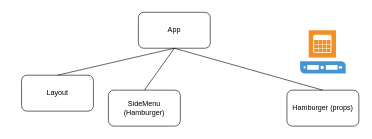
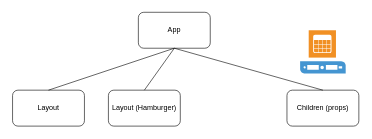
  <mxCell id="0" />
  <mxCell id="1" parent="0" />
  <mxCell id="2" value="" style="shadow=0;dashed=0;html=1;strokeColor=none;fillColor=#4495D1;labelPosition=center;verticalLabelPosition=bottom;verticalAlign=top;align=center;outlineConnect=0;shape=mxgraph.veeam.database_server;" vertex="1" parent="1"><mxGeometry x="500" y="50" width="76" height="72" as="geometry" /></mxCell>
  <mxCell id="3" value="App" style="rounded=1;whiteSpace=wrap;html=1;" vertex="1" parent="1"><mxGeometry x="230" y="20" width="120" height="60" as="geometry" /></mxCell>
- <mxCell id="4" value="Layout" style="rounded=1;whiteSpace=wrap;html=1;" vertex="1" parent="1"><mxGeometry x="35" y="125" width="120" height="60" as="geometry" /></mxCell>
- <mxCell id="5" value="SideMenu (Hamburger)" style="rounded=1;whiteSpace=wrap;html=1;" vertex="1" parent="1"><mxGeometry x="180" y="150" width="120" height="60" as="geometry" /></mxCell>
- <mxCell id="6" value="Hamburger (props)" style="rounded=1;whiteSpace=wrap;html=1;" vertex="1" parent="1"><mxGeometry x="478" y="150" width="120" height="60" as="geometry" /></mxCell>
+ <mxCell id="4" value="Layout" style="rounded=1;whiteSpace=wrap;html=1;" vertex="1" parent="1"><mxGeometry x="20" y="150" width="120" height="60" as="geometry" /></mxCell>
+ <mxCell id="5" value="Layout (Hamburger)" style="rounded=1;whiteSpace=wrap;html=1;" vertex="1" parent="1"><mxGeometry x="180" y="150" width="120" height="60" as="geometry" /></mxCell>
+ <mxCell id="6" value="Children (props)" style="rounded=1;whiteSpace=wrap;html=1;" vertex="1" parent="1"><mxGeometry x="478" y="150" width="120" height="60" as="geometry" /></mxCell>
  <mxCell id="7" value="" style="endArrow=none;html=1;entryX=0.5;entryY=1;entryDx=0;entryDy=0;exitX=0.5;exitY=0;exitDx=0;exitDy=0;" edge="1" parent="1" source="4" target="3"><mxGeometry width="50" height="50" relative="1" as="geometry"><mxPoint x="50" y="320" as="sourcePoint" /><mxPoint x="100" y="270" as="targetPoint" /></mxGeometry></mxCell>
  <mxCell id="8" value="" style="endArrow=none;html=1;" edge="1" parent="1"><mxGeometry width="50" height="50" relative="1" as="geometry"><mxPoint x="240" y="150" as="sourcePoint" /><mxPoint x="290" y="80" as="targetPoint" /></mxGeometry></mxCell>
  <mxCell id="9" value="" style="endArrow=none;html=1;entryX=0.5;entryY=1;entryDx=0;entryDy=0;exitX=0.5;exitY=0;exitDx=0;exitDy=0;" edge="1" parent="1" source="6" target="3"><mxGeometry width="50" height="50" relative="1" as="geometry"><mxPoint x="440" y="150" as="sourcePoint" /><mxPoint x="490" y="100" as="targetPoint" /></mxGeometry></mxCell>
